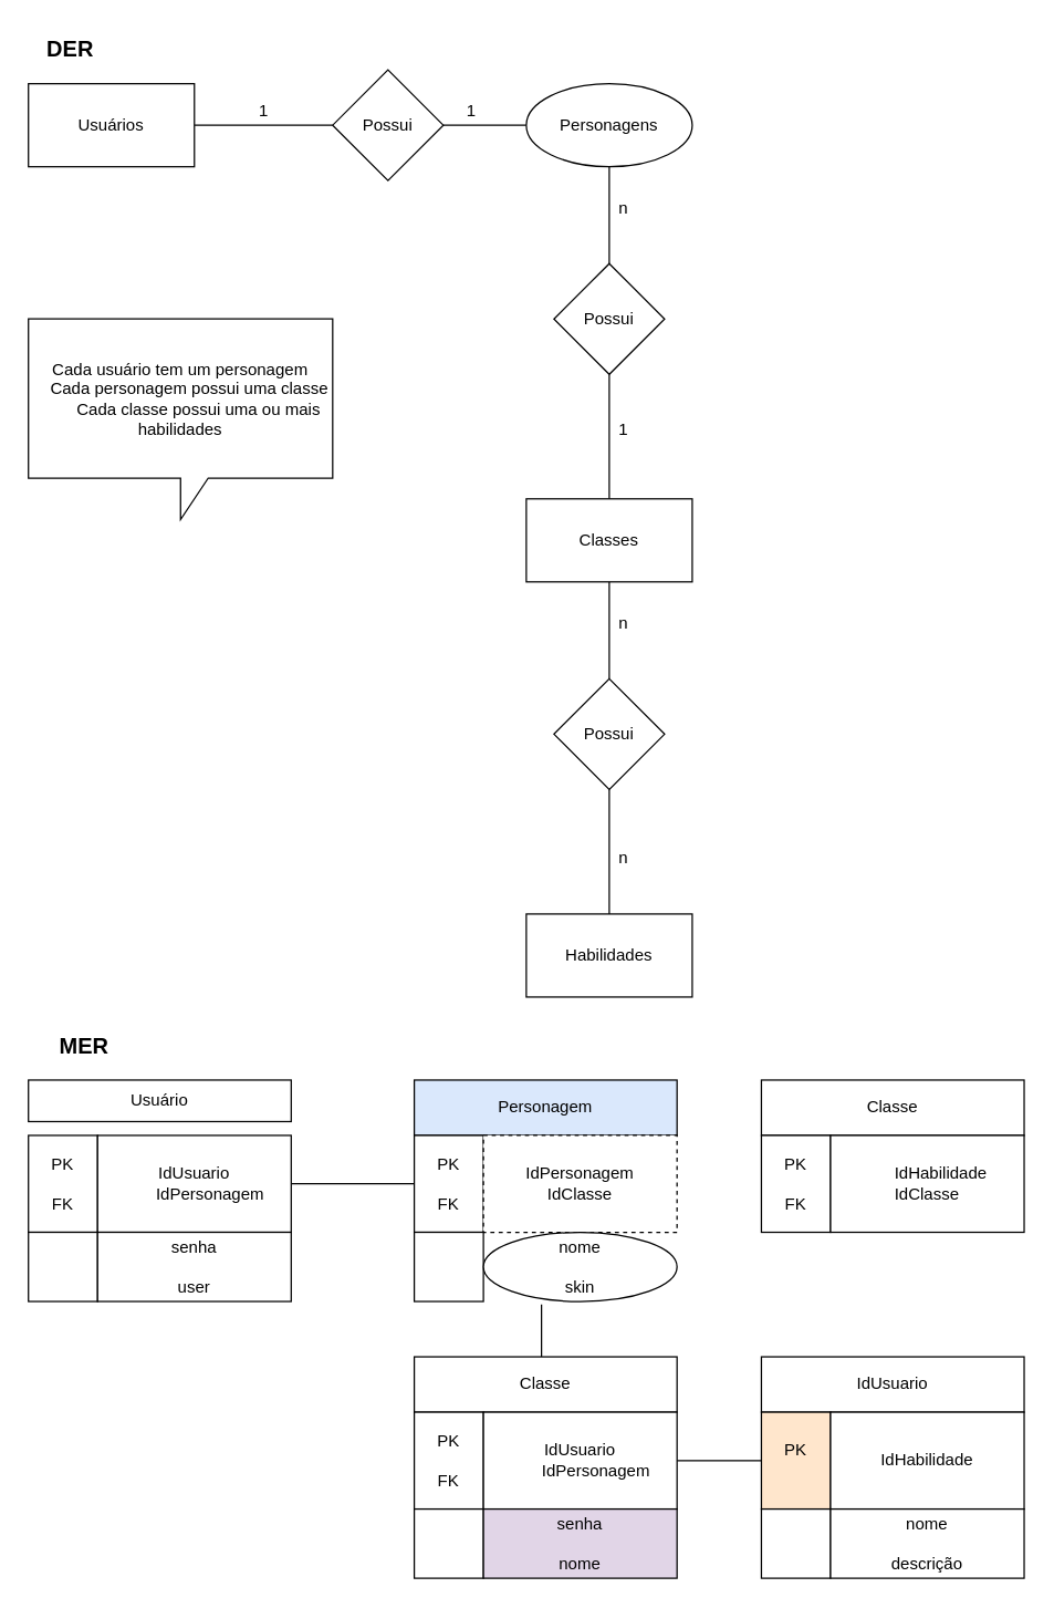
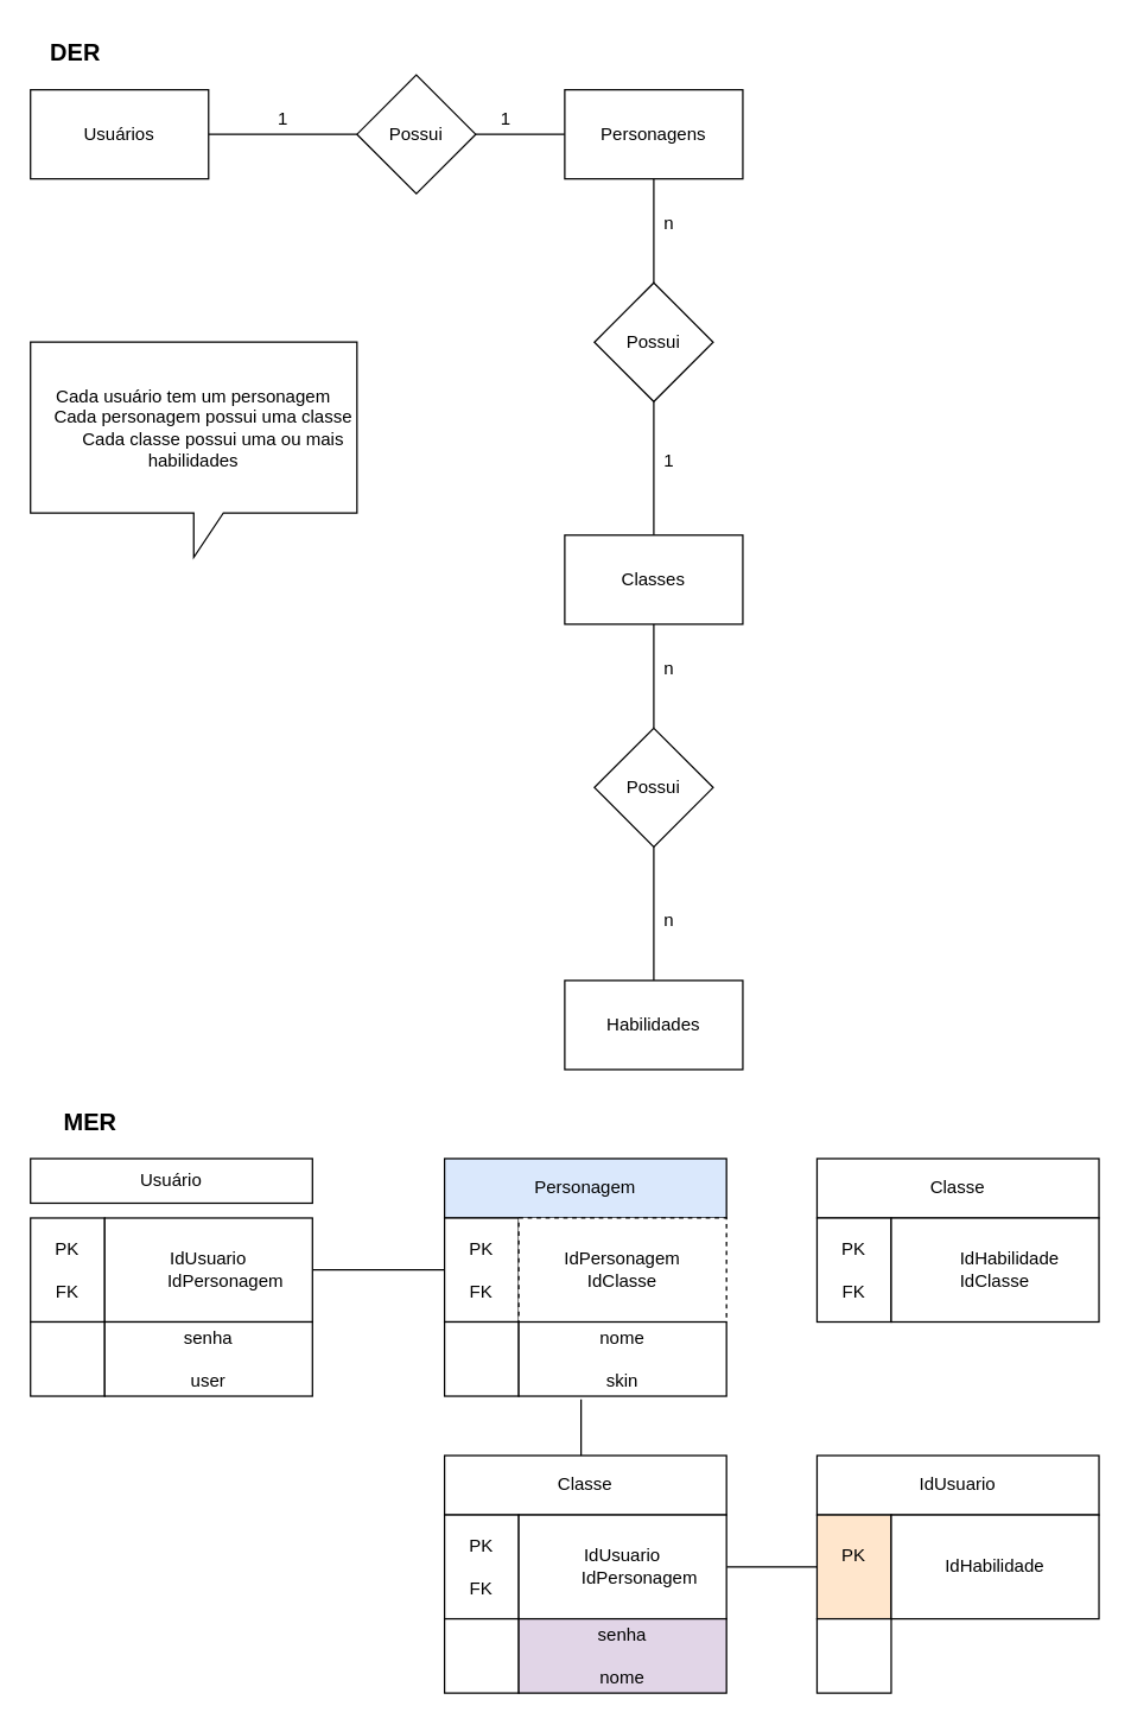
  <mxCell id="0" />
  <mxCell id="1" parent="0" />
  <mxCell id="2" value="" style="edgeStyle=orthogonalEdgeStyle;rounded=0;orthogonalLoop=1;jettySize=auto;html=1;startArrow=none;startFill=0;endArrow=none;endFill=0;" parent="1" source="3" target="5" edge="1"><mxGeometry relative="1" as="geometry" /></mxCell>
  <mxCell id="3" value="Usuários" style="rounded=0;whiteSpace=wrap;html=1;" parent="1" vertex="1"><mxGeometry x="20" y="60" width="120" height="60" as="geometry" /></mxCell>
  <mxCell id="4" value="" style="edgeStyle=orthogonalEdgeStyle;rounded=0;orthogonalLoop=1;jettySize=auto;html=1;endArrow=none;endFill=0;" parent="1" source="5" target="7" edge="1"><mxGeometry relative="1" as="geometry" /></mxCell>
  <mxCell id="5" value="Possui" style="rhombus;whiteSpace=wrap;html=1;rounded=0;" parent="1" vertex="1"><mxGeometry x="240" y="50" width="80" height="80" as="geometry" /></mxCell>
  <mxCell id="6" value="" style="edgeStyle=orthogonalEdgeStyle;rounded=0;orthogonalLoop=1;jettySize=auto;html=1;endArrow=none;endFill=0;" parent="1" source="7" target="9" edge="1"><mxGeometry relative="1" as="geometry" /></mxCell>
- <mxCell id="7" value="Personagens" style="ellipse;whiteSpace=wrap;html=1;" parent="1" vertex="1"><mxGeometry x="380" y="60" width="120" height="60" as="geometry" /></mxCell>
+ <mxCell id="7" value="Personagens" style="whiteSpace=wrap;html=1;rounded=0;" parent="1" vertex="1"><mxGeometry x="380" y="60" width="120" height="60" as="geometry" /></mxCell>
  <mxCell id="8" value="" style="edgeStyle=orthogonalEdgeStyle;rounded=0;orthogonalLoop=1;jettySize=auto;html=1;endArrow=none;endFill=0;" parent="1" source="9" target="11" edge="1"><mxGeometry relative="1" as="geometry" /></mxCell>
  <mxCell id="9" value="Possui" style="rhombus;whiteSpace=wrap;html=1;rounded=0;" parent="1" vertex="1"><mxGeometry x="400" y="190" width="80" height="80" as="geometry" /></mxCell>
  <mxCell id="10" value="" style="edgeStyle=orthogonalEdgeStyle;rounded=0;orthogonalLoop=1;jettySize=auto;html=1;endArrow=none;endFill=0;" parent="1" source="11" target="13" edge="1"><mxGeometry relative="1" as="geometry" /></mxCell>
  <mxCell id="11" value="Classes" style="whiteSpace=wrap;html=1;rounded=0;" parent="1" vertex="1"><mxGeometry x="380" y="360" width="120" height="60" as="geometry" /></mxCell>
  <mxCell id="12" value="" style="edgeStyle=orthogonalEdgeStyle;rounded=0;orthogonalLoop=1;jettySize=auto;html=1;endArrow=none;endFill=0;" parent="1" source="13" target="14" edge="1"><mxGeometry relative="1" as="geometry" /></mxCell>
  <mxCell id="13" value="Possui" style="rhombus;whiteSpace=wrap;html=1;rounded=0;" parent="1" vertex="1"><mxGeometry x="400" y="490" width="80" height="80" as="geometry" /></mxCell>
  <mxCell id="14" value="Habilidades" style="whiteSpace=wrap;html=1;rounded=0;" parent="1" vertex="1"><mxGeometry x="380" y="660" width="120" height="60" as="geometry" /></mxCell>
  <mxCell id="15" value="1" style="text;html=1;align=center;verticalAlign=middle;resizable=0;points=[];autosize=1;strokeColor=none;fillColor=none;" parent="1" vertex="1"><mxGeometry x="175" y="65" width="30" height="30" as="geometry" /></mxCell>
  <mxCell id="16" value="1" style="text;html=1;align=center;verticalAlign=middle;resizable=0;points=[];autosize=1;strokeColor=none;fillColor=none;" parent="1" vertex="1"><mxGeometry x="325" y="65" width="30" height="30" as="geometry" /></mxCell>
  <mxCell id="17" value="n" style="text;html=1;align=center;verticalAlign=middle;resizable=0;points=[];autosize=1;strokeColor=none;fillColor=none;" parent="1" vertex="1"><mxGeometry x="435" y="135" width="30" height="30" as="geometry" /></mxCell>
  <mxCell id="18" value="n" style="text;html=1;align=center;verticalAlign=middle;resizable=0;points=[];autosize=1;strokeColor=none;fillColor=none;" parent="1" vertex="1"><mxGeometry x="435" y="605" width="30" height="30" as="geometry" /></mxCell>
  <mxCell id="19" value="1" style="text;html=1;align=center;verticalAlign=middle;resizable=0;points=[];autosize=1;strokeColor=none;fillColor=none;" parent="1" vertex="1"><mxGeometry x="435" y="295" width="30" height="30" as="geometry" /></mxCell>
  <mxCell id="20" value="n" style="text;html=1;align=center;verticalAlign=middle;resizable=0;points=[];autosize=1;strokeColor=none;fillColor=none;" parent="1" vertex="1"><mxGeometry x="435" y="435" width="30" height="30" as="geometry" /></mxCell>
  <mxCell id="21" value="&lt;span style=&quot;&quot;&gt;Cada usuário tem um personagem&lt;br&gt;&lt;/span&gt;&lt;span style=&quot;&quot;&gt;&amp;nbsp; &amp;nbsp; Cada personagem possui uma classe&lt;br&gt;&lt;/span&gt;&lt;span style=&quot;&quot;&gt;&amp;nbsp; &amp;nbsp; &amp;nbsp; &amp;nbsp; Cada classe possui uma ou mais habilidades&lt;/span&gt;&lt;span style=&quot;&quot;&gt;&lt;br&gt;&lt;/span&gt;" style="shape=callout;whiteSpace=wrap;html=1;perimeter=calloutPerimeter;" parent="1" vertex="1"><mxGeometry x="20" y="230" width="220" height="145" as="geometry" /></mxCell>
  <mxCell id="22" value="Usuário" style="rounded=0;whiteSpace=wrap;html=1;" parent="1" vertex="1"><mxGeometry x="20" y="780" width="190" height="30" as="geometry" /></mxCell>
  <mxCell id="23" value="PK&lt;br&gt;&lt;br&gt;FK" style="rounded=0;whiteSpace=wrap;html=1;" parent="1" vertex="1"><mxGeometry x="20" y="820" width="50" height="70" as="geometry" /></mxCell>
  <mxCell id="24" value="" style="edgeStyle=orthogonalEdgeStyle;rounded=0;orthogonalLoop=1;jettySize=auto;html=1;entryX=0;entryY=0.5;entryDx=0;entryDy=0;endArrow=none;endFill=0;" parent="1" source="25" target="29" edge="1"><mxGeometry relative="1" as="geometry" /></mxCell>
  <mxCell id="25" value="IdUsuario&lt;br&gt;&amp;nbsp; &amp;nbsp; &amp;nbsp; &amp;nbsp;IdPersonagem" style="rounded=0;whiteSpace=wrap;html=1;" parent="1" vertex="1"><mxGeometry x="70" y="820" width="140" height="70" as="geometry" /></mxCell>
  <mxCell id="26" value="" style="rounded=0;whiteSpace=wrap;html=1;" parent="1" vertex="1"><mxGeometry x="20" y="890" width="50" height="50" as="geometry" /></mxCell>
  <mxCell id="27" value="senha&lt;br&gt;&lt;br&gt;user" style="rounded=0;whiteSpace=wrap;html=1;" parent="1" vertex="1"><mxGeometry x="70" y="890" width="140" height="50" as="geometry" /></mxCell>
  <mxCell id="28" value="Personagem" style="rounded=0;whiteSpace=wrap;html=1;fillColor=#dae8fc;" parent="1" vertex="1"><mxGeometry x="299" y="780" width="190" height="40" as="geometry" /></mxCell>
  <mxCell id="29" value="PK&lt;br&gt;&lt;br&gt;FK" style="rounded=0;whiteSpace=wrap;html=1;" parent="1" vertex="1"><mxGeometry x="299" y="820" width="50" height="70" as="geometry" /></mxCell>
  <mxCell id="30" value="IdPersonagem&lt;br&gt;IdClasse" style="rounded=0;whiteSpace=wrap;html=1;dashed=1;" parent="1" vertex="1"><mxGeometry x="349" y="820" width="140" height="70" as="geometry" /></mxCell>
  <mxCell id="31" value="" style="rounded=0;whiteSpace=wrap;html=1;" parent="1" vertex="1"><mxGeometry x="299" y="890" width="50" height="50" as="geometry" /></mxCell>
- <mxCell id="32" value="nome&lt;br&gt;&lt;br&gt;skin" style="ellipse;whiteSpace=wrap;html=1;" parent="1" vertex="1"><mxGeometry x="349" y="890" width="140" height="50" as="geometry" /></mxCell>
+ <mxCell id="32" value="nome&lt;br&gt;&lt;br&gt;skin" style="rounded=0;whiteSpace=wrap;html=1;" parent="1" vertex="1"><mxGeometry x="349" y="890" width="140" height="50" as="geometry" /></mxCell>
  <mxCell id="33" value="" style="edgeStyle=orthogonalEdgeStyle;rounded=0;orthogonalLoop=1;jettySize=auto;html=1;entryX=0.3;entryY=1.043;entryDx=0;entryDy=0;entryPerimeter=0;endArrow=none;endFill=0;" parent="1" source="34" target="32" edge="1"><mxGeometry relative="1" as="geometry"><Array as="points"><mxPoint x="391" y="1000" /><mxPoint x="391" y="1000" /></Array></mxGeometry></mxCell>
  <mxCell id="34" value="Classe" style="rounded=0;whiteSpace=wrap;html=1;" parent="1" vertex="1"><mxGeometry x="299" y="980" width="190" height="40" as="geometry" /></mxCell>
  <mxCell id="35" value="PK&lt;br&gt;&lt;br&gt;FK" style="rounded=0;whiteSpace=wrap;html=1;" parent="1" vertex="1"><mxGeometry x="299" y="1020" width="50" height="70" as="geometry" /></mxCell>
  <mxCell id="36" value="" style="edgeStyle=orthogonalEdgeStyle;rounded=0;orthogonalLoop=1;jettySize=auto;html=1;entryX=0;entryY=0.5;entryDx=0;entryDy=0;endArrow=none;endFill=0;" parent="1" source="37" target="41" edge="1"><mxGeometry relative="1" as="geometry" /></mxCell>
  <mxCell id="37" value="IdUsuario&lt;br&gt;&amp;nbsp; &amp;nbsp; &amp;nbsp; &amp;nbsp;IdPersonagem" style="rounded=0;whiteSpace=wrap;html=1;" parent="1" vertex="1"><mxGeometry x="349" y="1020" width="140" height="70" as="geometry" /></mxCell>
  <mxCell id="38" value="" style="rounded=0;whiteSpace=wrap;html=1;" parent="1" vertex="1"><mxGeometry x="299" y="1090" width="50" height="50" as="geometry" /></mxCell>
  <mxCell id="39" value="senha&lt;br&gt;&lt;br&gt;nome" style="rounded=0;whiteSpace=wrap;html=1;fillColor=#e1d5e7;" parent="1" vertex="1"><mxGeometry x="349" y="1090" width="140" height="50" as="geometry" /></mxCell>
  <mxCell id="40" value="IdUsuario" style="rounded=0;whiteSpace=wrap;html=1;" parent="1" vertex="1"><mxGeometry x="550" y="980" width="190" height="40" as="geometry" /></mxCell>
  <mxCell id="41" value="PK&lt;br&gt;&lt;br&gt;" style="rounded=0;whiteSpace=wrap;html=1;fillColor=#ffe6cc;" parent="1" vertex="1"><mxGeometry x="550" y="1020" width="50" height="70" as="geometry" /></mxCell>
  <mxCell id="42" value="IdHabilidade" style="rounded=0;whiteSpace=wrap;html=1;" parent="1" vertex="1"><mxGeometry x="600" y="1020" width="140" height="70" as="geometry" /></mxCell>
  <mxCell id="43" value="" style="rounded=0;whiteSpace=wrap;html=1;" parent="1" vertex="1"><mxGeometry x="550" y="1090" width="50" height="50" as="geometry" /></mxCell>
- <mxCell id="44" value="nome&lt;br&gt;&lt;br&gt;descrição" style="rounded=0;whiteSpace=wrap;html=1;" parent="1" vertex="1"><mxGeometry x="600" y="1090" width="140" height="50" as="geometry" /></mxCell>
  <mxCell id="45" value="Classe" style="rounded=0;whiteSpace=wrap;html=1;" parent="1" vertex="1"><mxGeometry x="550" y="780" width="190" height="40" as="geometry" /></mxCell>
  <mxCell id="46" value="PK&lt;br&gt;&lt;br&gt;FK" style="rounded=0;whiteSpace=wrap;html=1;" parent="1" vertex="1"><mxGeometry x="550" y="820" width="50" height="70" as="geometry" /></mxCell>
  <mxCell id="47" value="&amp;nbsp; &amp;nbsp; &amp;nbsp; IdHabilidade&lt;br&gt;IdClasse" style="rounded=0;whiteSpace=wrap;html=1;" parent="1" vertex="1"><mxGeometry x="600" y="820" width="140" height="70" as="geometry" /></mxCell>
  <mxCell id="48" value="&lt;b&gt;&lt;font style=&quot;font-size: 16px;&quot;&gt;DER&lt;/font&gt;&lt;/b&gt;" style="text;html=1;align=center;verticalAlign=middle;resizable=0;points=[];autosize=1;strokeColor=none;fillColor=none;" vertex="1" parent="1"><mxGeometry x="20" width="60" height="30" as="geometry" y="20" /></mxCell>
  <mxCell id="49" value="&lt;b&gt;&lt;font style=&quot;font-size: 16px;&quot;&gt;MER&lt;/font&gt;&lt;/b&gt;" style="text;html=1;align=center;verticalAlign=middle;resizable=0;points=[];autosize=1;strokeColor=none;fillColor=none;" vertex="1" parent="1"><mxGeometry x="30" y="740" width="60" height="30" as="geometry" /></mxCell>
